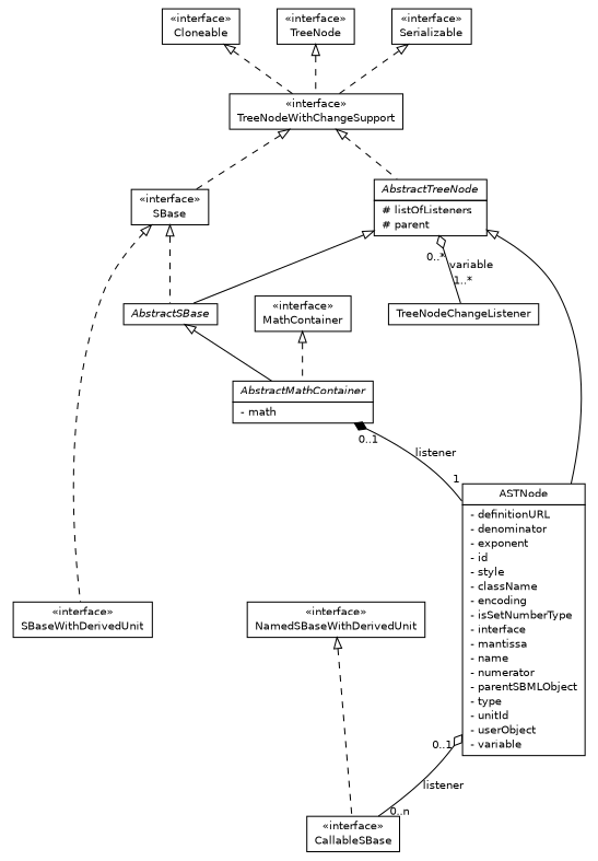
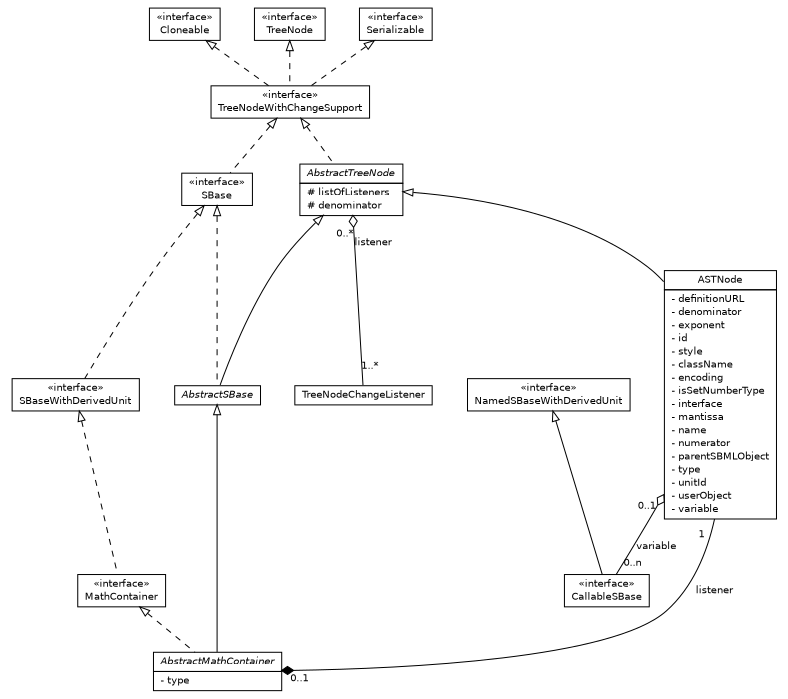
  digraph {
    nodesep=0.25
    ranksep=0.5
    node [fontcolor=black fontname=Helvetica fontsize=10.0 shape=plaintext]
    edge [arrowtail=empty dir=back fontname=Helvetica fontsize=10 headport=p labeldistance=2 labelfontname=Helvetica labelfontsize=10 tailport=p style=dashed]
    n1 [label=<<table title="org.sbml.jsbml.ASTNode" border="0" cellborder="1" cellspacing="0" cellpadding="2" port="p"> 		<tr><td><table border="0" cellspacing="0" cellpadding="1"> <tr><td align="center" balign="center"> ASTNode </td></tr> 		</table></td></tr> 		<tr><td><table border="0" cellspacing="0" cellpadding="1"> <tr><td align="left" balign="left"> - definitionURL </td></tr> <tr><td align="left" balign="left"> - denominator </td></tr> <tr><td align="left" balign="left"> - exponent </td></tr> <tr><td align="left" balign="left"> - id </td></tr> <tr><td align="left" balign="left"> - style </td></tr> <tr><td align="left" balign="left"> - className </td></tr> <tr><td align="left" balign="left"> - encoding </td></tr> <tr><td align="left" balign="left"> - isSetNumberType </td></tr> <tr><td align="left" balign="left"> - interface </td></tr> <tr><td align="left" balign="left"> - mantissa </td></tr> <tr><td align="left" balign="left"> - name </td></tr> <tr><td align="left" balign="left"> - numerator </td></tr> <tr><td align="left" balign="left"> - parentSBMLObject </td></tr> <tr><td align="left" balign="left"> - type </td></tr> <tr><td align="left" balign="left"> - unitId </td></tr> <tr><td align="left" balign="left"> - userObject </td></tr> <tr><td align="left" balign="left"> - variable </td></tr> 		</table></td></tr> 		</table>>]
    n2 [label=<<table title="org.sbml.jsbml.SBaseWithDerivedUnit" border="0" cellborder="1" cellspacing="0" cellpadding="2" port="p"> 		<tr><td><table border="0" cellspacing="0" cellpadding="1"> <tr><td align="center" balign="center"> &#171;interface&#187; </td></tr> <tr><td align="center" balign="center"> SBaseWithDerivedUnit </td></tr> 		</table></td></tr> 		</table>>]
    n3 [label=<<table title="org.sbml.jsbml.CallableSBase" border="0" cellborder="1" cellspacing="0" cellpadding="2" port="p"> 		<tr><td><table border="0" cellspacing="0" cellpadding="1"> <tr><td align="center" balign="center"> &#171;interface&#187; </td></tr> <tr><td align="center" balign="center"> CallableSBase </td></tr> 		</table></td></tr> 		</table>>]
    n4 [label=<<table title="org.sbml.jsbml.MathContainer" border="0" cellborder="1" cellspacing="0" cellpadding="2" port="p"> 		<tr><td><table border="0" cellspacing="0" cellpadding="1"> <tr><td align="center" balign="center"> &#171;interface&#187; </td></tr> <tr><td align="center" balign="center"> MathContainer </td></tr> 		</table></td></tr> 		</table>>]
    n5 [label=<<table title="org.sbml.jsbml.SBase" border="0" cellborder="1" cellspacing="0" cellpadding="2" port="p"> 		<tr><td><table border="0" cellspacing="0" cellpadding="1"> <tr><td align="center" balign="center"> &#171;interface&#187; </td></tr> <tr><td align="center" balign="center"> SBase </td></tr> 		</table></td></tr> 		</table>>]
    n6 [label=<<table title="org.sbml.jsbml.AbstractSBase" border="0" cellborder="1" cellspacing="0" cellpadding="2" port="p"> 		<tr><td><table border="0" cellspacing="0" cellpadding="1"> <tr><td align="center" balign="center"><font face="Helvetica-Oblique"> AbstractSBase </font></td></tr> 		</table></td></tr> 		</table>>]
-   n7 [label=<<table title="org.sbml.jsbml.AbstractMathContainer" border="0" cellborder="1" cellspacing="0" cellpadding="2" port="p"> 		<tr><td><table border="0" cellspacing="0" cellpadding="1"> <tr><td align="center" balign="center"><font face="Helvetica-Oblique"> AbstractMathContainer </font></td></tr> 		</table></td></tr> 		<tr><td><table border="0" cellspacing="0" cellpadding="1"> <tr><td align="left" balign="left"> - math </td></tr> 		</table></td></tr> 		</table>>]
-   n8 [label=<<table title="org.sbml.jsbml.AbstractTreeNode" border="0" cellborder="1" cellspacing="0" cellpadding="2" port="p"> 		<tr><td><table border="0" cellspacing="0" cellpadding="1"> <tr><td align="center" balign="center"><font face="Helvetica-Oblique"> AbstractTreeNode </font></td></tr> 		</table></td></tr> 		<tr><td><table border="0" cellspacing="0" cellpadding="1"> <tr><td align="left" balign="left"> # listOfListeners </td></tr> <tr><td align="left" balign="left"> # parent </td></tr> 		</table></td></tr> 		</table>>]
+   n7 [label=<<table title="org.sbml.jsbml.AbstractMathContainer" border="0" cellborder="1" cellspacing="0" cellpadding="2" port="p"> 		<tr><td><table border="0" cellspacing="0" cellpadding="1"> <tr><td align="center" balign="center"><font face="Helvetica-Oblique"> AbstractMathContainer </font></td></tr> 		</table></td></tr> 		<tr><td><table border="0" cellspacing="0" cellpadding="1"> <tr><td align="left" balign="left"> - type </td></tr> 		</table></td></tr> 		</table>>]
+   n8 [label=<<table title="org.sbml.jsbml.AbstractTreeNode" border="0" cellborder="1" cellspacing="0" cellpadding="2" port="p"> 		<tr><td><table border="0" cellspacing="0" cellpadding="1"> <tr><td align="center" balign="center"><font face="Helvetica-Oblique"> AbstractTreeNode </font></td></tr> 		</table></td></tr> 		<tr><td><table border="0" cellspacing="0" cellpadding="1"> <tr><td align="left" balign="left"> # listOfListeners </td></tr> <tr><td align="left" balign="left"> # denominator </td></tr> 		</table></td></tr> 		</table>>]
    n9 [label=<<table title="TreeNodeChangeListener" border="0" cellborder="1" cellspacing="0" cellpadding="2" port="p" href="http://java.sun.com/j2se/1.4.2/docs/api//TreeNodeChangeListener.html"> 		<tr><td><table border="0" cellspacing="0" cellpadding="1"> <tr><td align="center" balign="center"> TreeNodeChangeListener </td></tr> 		</table></td></tr> 		</table>>]
    n10 [label=<<table title="org.sbml.jsbml.util.TreeNodeWithChangeSupport" border="0" cellborder="1" cellspacing="0" cellpadding="2" port="p"> 		<tr><td><table border="0" cellspacing="0" cellpadding="1"> <tr><td align="center" balign="center"> &#171;interface&#187; </td></tr> <tr><td align="center" balign="center"> TreeNodeWithChangeSupport </td></tr> 		</table></td></tr> 		</table>>]
    n11 [label=<<table title="org.sbml.jsbml.NamedSBaseWithDerivedUnit" border="0" cellborder="1" cellspacing="0" cellpadding="2" port="p"> 		<tr><td><table border="0" cellspacing="0" cellpadding="1"> <tr><td align="center" balign="center"> &#171;interface&#187; </td></tr> <tr><td align="center" balign="center"> NamedSBaseWithDerivedUnit </td></tr> 		</table></td></tr> 		</table>>]
    n12 [label=<<table title="java.lang.Cloneable" border="0" cellborder="1" cellspacing="0" cellpadding="2" port="p" href="http://java.sun.com/j2se/1.4.2/docs/api/java/lang/Cloneable.html"> 		<tr><td><table border="0" cellspacing="0" cellpadding="1"> <tr><td align="center" balign="center"> &#171;interface&#187; </td></tr> <tr><td align="center" balign="center"> Cloneable </td></tr> 		</table></td></tr> 		</table>>]
    n13 [label=<<table title="javax.swing.tree.TreeNode" border="0" cellborder="1" cellspacing="0" cellpadding="2" port="p" href="http://java.sun.com/j2se/1.4.2/docs/api/javax/swing/tree/TreeNode.html"> 		<tr><td><table border="0" cellspacing="0" cellpadding="1"> <tr><td align="center" balign="center"> &#171;interface&#187; </td></tr> <tr><td align="center" balign="center"> TreeNode </td></tr> 		</table></td></tr> 		</table>>]
    n14 [label=<<table title="java.io.Serializable" border="0" cellborder="1" cellspacing="0" cellpadding="2" port="p" href="http://java.sun.com/j2se/1.4.2/docs/api/java/io/Serializable.html"> 		<tr><td><table border="0" cellspacing="0" cellpadding="1"> <tr><td align="center" balign="center"> &#171;interface&#187; </td></tr> <tr><td align="center" balign="center"> Serializable </td></tr> 		</table></td></tr> 		</table>>]
    subgraph sub_1 {
      rank=same
      n1
      n2
    }
-   n1 -> n3 [arrowhead=none arrowtail=ediamond color=black dir=both fontcolor=black fontsize=10.0 headlabel="0..n" label=listener taillabel="0..1" style=""]
+   n1 -> n3 [arrowhead=none arrowtail=ediamond color=black dir=both fontcolor=black fontsize=10.0 headlabel="0..n" label=variable taillabel="0..1" style=""]
+   n2 -> n4
    n4 -> n7
    n5 -> n2
    n5 -> n6
    n6 -> n7 [style=""]
    n7 -> n1 [arrowhead=none arrowtail=diamond color=black dir=both fontcolor=black fontsize=10.0 headlabel=1 label=listener taillabel="0..1" style=""]
    n8 -> n1 [style=""]
    n8 -> n6 [style=""]
-   n8 -> n9 [arrowhead=none arrowtail=ediamond color=black dir=both fontcolor=black fontsize=10.0 headlabel="1..*" label=variable taillabel="0..*" style=""]
+   n8 -> n9 [arrowhead=none arrowtail=ediamond color=black dir=both fontcolor=black fontsize=10.0 headlabel="1..*" label=listener taillabel="0..*" style=""]
    n10 -> n5
    n10 -> n8
-   n11 -> n3
+   n11 -> n3 [style=solid]
    n12 -> n10
    n13 -> n10
    n14 -> n10
  }
